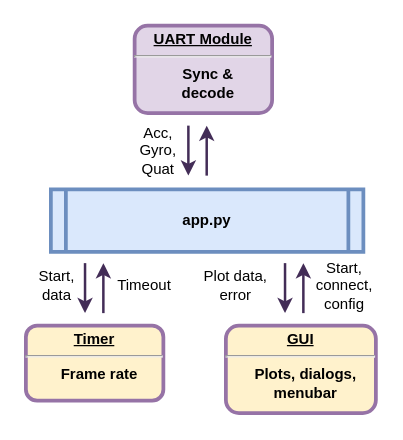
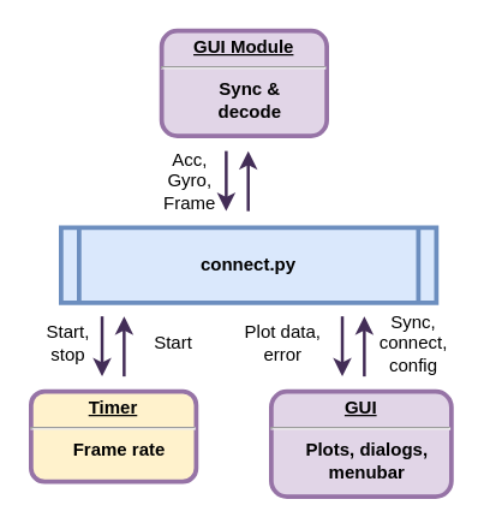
  <mxCell id="0" />
  <mxCell id="1" parent="0" />
- <mxCell id="2" value="app.py" style="shape=process;whiteSpace=wrap;align=center;verticalAlign=middle;size=0.048;fontStyle=1;strokeWidth=3;fillColor=#dae8fc;strokeColor=#6c8ebf;" parent="1" vertex="1"><mxGeometry x="40" y="151" width="250" height="50" as="geometry" /></mxCell>
- <mxCell id="3" value="&lt;p style=&quot;margin: 0px ; margin-top: 4px ; text-align: center ; text-decoration: underline&quot;&gt;UART Module&lt;/p&gt;&lt;hr&gt;&lt;p style=&quot;margin: 0px ; margin-left: 8px&quot;&gt;Sync &amp;amp;&lt;/p&gt;&lt;p style=&quot;margin: 0px ; margin-left: 8px&quot;&gt;decode&lt;/p&gt;" style="verticalAlign=middle;align=center;overflow=fill;fontSize=12;fontFamily=Helvetica;html=1;rounded=1;fontStyle=1;strokeWidth=3;fillColor=#e1d5e7;strokeColor=#9673a6;" vertex="1" parent="1"><mxGeometry x="107" y="20" width="110" height="70" as="geometry" /></mxCell>
+ <mxCell id="2" value="connect.py" style="shape=process;whiteSpace=wrap;align=center;verticalAlign=middle;size=0.048;fontStyle=1;strokeWidth=3;fillColor=#dae8fc;strokeColor=#6c8ebf;" parent="1" vertex="1"><mxGeometry x="40" y="151" width="250" height="50" as="geometry" /></mxCell>
+ <mxCell id="3" value="&lt;p style=&quot;margin: 0px ; margin-top: 4px ; text-align: center ; text-decoration: underline&quot;&gt;GUI Module&lt;/p&gt;&lt;hr&gt;&lt;p style=&quot;margin: 0px ; margin-left: 8px&quot;&gt;Sync &amp;amp;&lt;/p&gt;&lt;p style=&quot;margin: 0px ; margin-left: 8px&quot;&gt;decode&lt;/p&gt;" style="verticalAlign=middle;align=center;overflow=fill;fontSize=12;fontFamily=Helvetica;html=1;rounded=1;fontStyle=1;strokeWidth=3;fillColor=#e1d5e7;strokeColor=#9673a6;" vertex="1" parent="1"><mxGeometry x="107" y="20" width="110" height="70" as="geometry" /></mxCell>
  <mxCell id="4" value="" style="edgeStyle=elbowEdgeStyle;elbow=vertical;strokeWidth=2;fillColor=#76608a;strokeColor=#432D57;" edge="1" parent="1"><mxGeometry width="100" height="100" relative="1" as="geometry"><mxPoint x="150" y="100" as="sourcePoint" /><mxPoint x="150" y="140" as="targetPoint" /><Array as="points"><mxPoint x="190" y="120" /></Array></mxGeometry></mxCell>
  <mxCell id="5" value="" style="edgeStyle=elbowEdgeStyle;elbow=vertical;strokeWidth=2;fillColor=#76608a;strokeColor=#432D57;" edge="1" parent="1"><mxGeometry width="100" height="100" relative="1" as="geometry"><mxPoint x="164.66" y="140" as="sourcePoint" /><mxPoint x="164.66" y="100" as="targetPoint" /><Array as="points"><mxPoint x="169.32" y="120" /></Array></mxGeometry></mxCell>
- <mxCell id="6" value="Acc, Gyro,&lt;br&gt;Quat" style="text;html=1;strokeColor=none;fillColor=none;align=center;verticalAlign=middle;whiteSpace=wrap;rounded=0;" vertex="1" parent="1"><mxGeometry x="106" y="95" width="40" height="50" as="geometry" /></mxCell>
+ <mxCell id="6" value="Acc, Gyro,&lt;br&gt;Frame" style="text;html=1;strokeColor=none;fillColor=none;align=center;verticalAlign=middle;whiteSpace=wrap;rounded=0;" vertex="1" parent="1"><mxGeometry x="106" y="95" width="40" height="50" as="geometry" /></mxCell>
  <mxCell id="7" value="&lt;p style=&quot;margin: 0px ; margin-top: 4px ; text-align: center ; text-decoration: underline&quot;&gt;Timer&lt;/p&gt;&lt;hr&gt;&lt;p style=&quot;margin: 0px ; margin-left: 8px&quot;&gt;Frame rate&lt;/p&gt;" style="verticalAlign=middle;align=center;overflow=fill;fontSize=12;fontFamily=Helvetica;html=1;rounded=1;fontStyle=1;strokeWidth=3;fillColor=#fff2cc;strokeColor=#9673a6;" vertex="1" parent="1"><mxGeometry x="20" y="260" width="110" height="60" as="geometry" /></mxCell>
  <mxCell id="8" value="" style="edgeStyle=elbowEdgeStyle;elbow=vertical;strokeWidth=2;fillColor=#76608a;strokeColor=#432D57;" edge="1" parent="1"><mxGeometry width="100" height="100" relative="1" as="geometry"><mxPoint x="67.33" y="210" as="sourcePoint" /><mxPoint x="67.33" y="250" as="targetPoint" /><Array as="points"><mxPoint x="107.33" y="230" /></Array></mxGeometry></mxCell>
  <mxCell id="9" value="" style="edgeStyle=elbowEdgeStyle;elbow=vertical;strokeWidth=2;fillColor=#76608a;strokeColor=#432D57;" edge="1" parent="1"><mxGeometry width="100" height="100" relative="1" as="geometry"><mxPoint x="81.99" y="250" as="sourcePoint" /><mxPoint x="81.99" y="210" as="targetPoint" /><Array as="points"><mxPoint x="86.65" y="230" /></Array></mxGeometry></mxCell>
- <mxCell id="10" value="&lt;p style=&quot;margin: 0px ; margin-top: 4px ; text-align: center ; text-decoration: underline&quot;&gt;GUI&lt;/p&gt;&lt;hr&gt;&lt;p style=&quot;margin: 0px ; margin-left: 8px&quot;&gt;Plots, dialogs,&lt;/p&gt;&lt;p style=&quot;margin: 0px ; margin-left: 8px&quot;&gt;menubar&lt;/p&gt;" style="verticalAlign=middle;align=center;overflow=fill;fontSize=12;fontFamily=Helvetica;html=1;rounded=1;fontStyle=1;strokeWidth=3;fillColor=#fff2cc;strokeColor=#9673a6;" vertex="1" parent="1"><mxGeometry x="180" y="260" width="120" height="70" as="geometry" /></mxCell>
+ <mxCell id="10" value="&lt;p style=&quot;margin: 0px ; margin-top: 4px ; text-align: center ; text-decoration: underline&quot;&gt;GUI&lt;/p&gt;&lt;hr&gt;&lt;p style=&quot;margin: 0px ; margin-left: 8px&quot;&gt;Plots, dialogs,&lt;/p&gt;&lt;p style=&quot;margin: 0px ; margin-left: 8px&quot;&gt;menubar&lt;/p&gt;" style="verticalAlign=middle;align=center;overflow=fill;fontSize=12;fontFamily=Helvetica;html=1;rounded=1;fontStyle=1;strokeWidth=3;fillColor=#e1d5e7;strokeColor=#9673a6;" vertex="1" parent="1"><mxGeometry x="180" y="260" width="120" height="70" as="geometry" /></mxCell>
  <mxCell id="11" value="" style="edgeStyle=elbowEdgeStyle;elbow=vertical;strokeWidth=2;fillColor=#76608a;strokeColor=#432D57;" edge="1" parent="1"><mxGeometry width="100" height="100" relative="1" as="geometry"><mxPoint x="227.33" y="210" as="sourcePoint" /><mxPoint x="227.33" y="250" as="targetPoint" /><Array as="points"><mxPoint x="267.33" y="230" /></Array></mxGeometry></mxCell>
  <mxCell id="12" value="" style="edgeStyle=elbowEdgeStyle;elbow=vertical;strokeWidth=2;fillColor=#76608a;strokeColor=#432D57;" edge="1" parent="1"><mxGeometry width="100" height="100" relative="1" as="geometry"><mxPoint x="241.99" y="250" as="sourcePoint" /><mxPoint x="241.99" y="210" as="targetPoint" /><Array as="points"><mxPoint x="246.65" y="230" /></Array></mxGeometry></mxCell>
- <mxCell id="13" value="Start,&lt;br&gt;data" style="text;html=1;strokeColor=none;fillColor=none;align=center;verticalAlign=middle;whiteSpace=wrap;rounded=0;" vertex="1" parent="1"><mxGeometry x="20" y="210" width="50" height="35" as="geometry" /></mxCell>
- <mxCell id="14" value="Timeout" style="text;html=1;strokeColor=none;fillColor=none;align=center;verticalAlign=middle;whiteSpace=wrap;rounded=0;" vertex="1" parent="1"><mxGeometry x="90" y="210" width="50" height="35" as="geometry" /></mxCell>
+ <mxCell id="13" value="Start,&lt;br&gt;stop" style="text;html=1;strokeColor=none;fillColor=none;align=center;verticalAlign=middle;whiteSpace=wrap;rounded=0;" vertex="1" parent="1"><mxGeometry x="20" y="210" width="50" height="35" as="geometry" /></mxCell>
+ <mxCell id="14" value="Start" style="text;html=1;strokeColor=none;fillColor=none;align=center;verticalAlign=middle;whiteSpace=wrap;rounded=0;" vertex="1" parent="1"><mxGeometry x="90" y="210" width="50" height="35" as="geometry" /></mxCell>
  <mxCell id="15" value="Plot data,&lt;br&gt;error" style="text;html=1;strokeColor=none;fillColor=none;align=center;verticalAlign=middle;whiteSpace=wrap;rounded=0;" vertex="1" parent="1"><mxGeometry x="153" y="210" width="70" height="35" as="geometry" /></mxCell>
- <mxCell id="16" value="Start,&lt;br&gt;connect,&lt;br&gt;config" style="text;html=1;strokeColor=none;fillColor=none;align=center;verticalAlign=middle;whiteSpace=wrap;rounded=0;" vertex="1" parent="1"><mxGeometry x="250" y="210" width="50" height="35" as="geometry" /></mxCell>
+ <mxCell id="16" value="Sync,&lt;br&gt;connect,&lt;br&gt;config" style="text;html=1;strokeColor=none;fillColor=none;align=center;verticalAlign=middle;whiteSpace=wrap;rounded=0;" vertex="1" parent="1"><mxGeometry x="250" y="210" width="50" height="35" as="geometry" /></mxCell>
